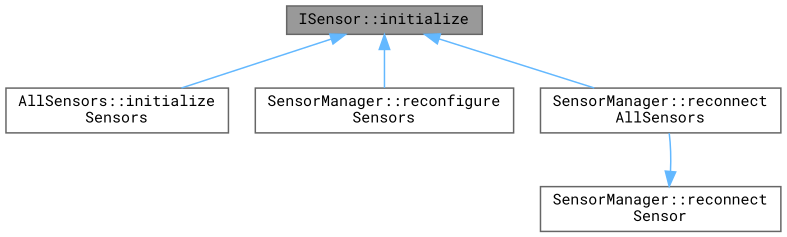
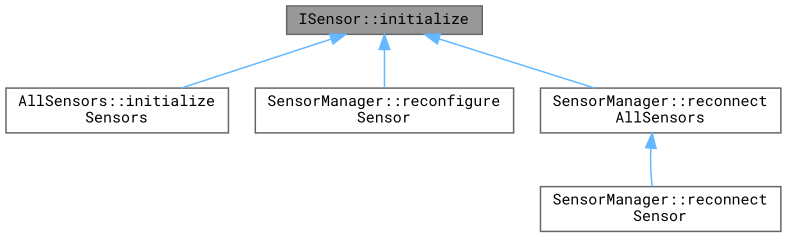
  digraph {
    fontname="Roboto Mono"
    rankdir=TB
    node [color=grey40 fillcolor=white fontname="Roboto Mono" fontsize=10 shape=box style=filled]
    edge [color=steelblue1 dir=back fontname="Roboto Mono" fontsize=10 labelfontname=Helvetica labelfontsize=10 style=solid]
    n1 [color=gray40 fillcolor=grey60 fontcolor=black height=0.2 label="ISensor::initialize" width=0.4]
    n2 [height=0.2 label="AllSensors::initialize\lSensors" width=0.4]
-   n3 [height=0.2 label="SensorManager::reconfigure\lSensors" width=0.4]
+   n3 [height=0.2 label="SensorManager::reconfigure\lSensor" width=0.4]
    n4 [height=0.2 label="SensorManager::reconnect\lAllSensors" width=0.4]
    n5 [height=0.2 label="SensorManager::reconnect\lSensor" width=0.4]
    n1 -> n2
    n1 -> n3
    n1 -> n4
-   n5 -> n4
+   n4 -> n5
  }
